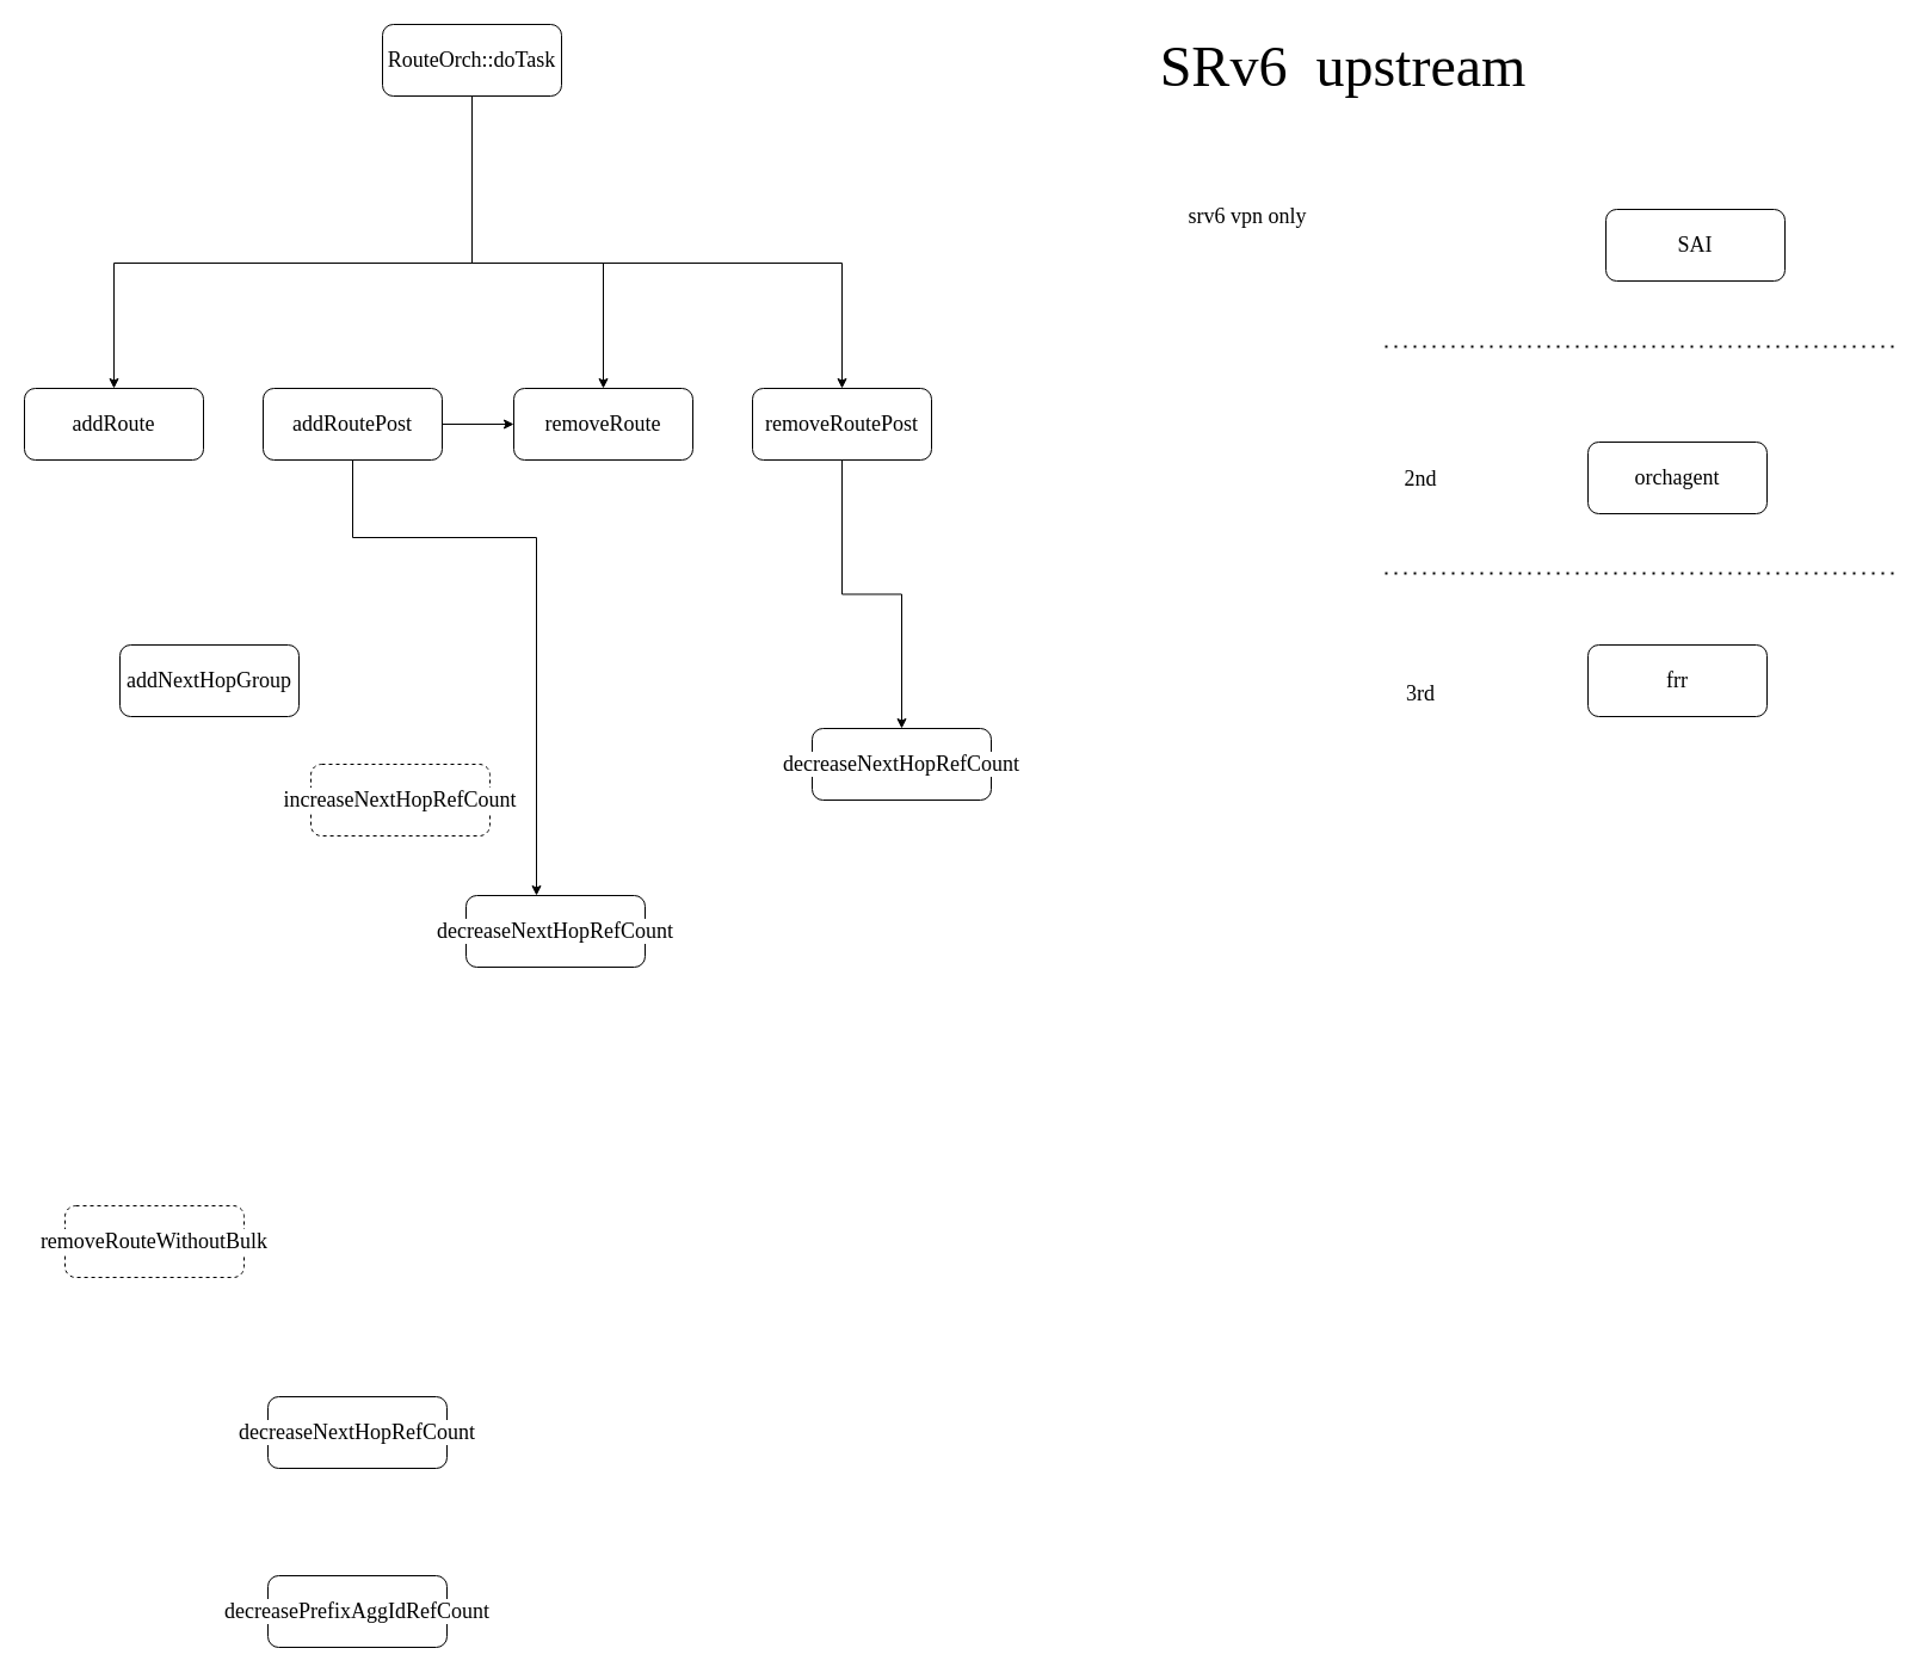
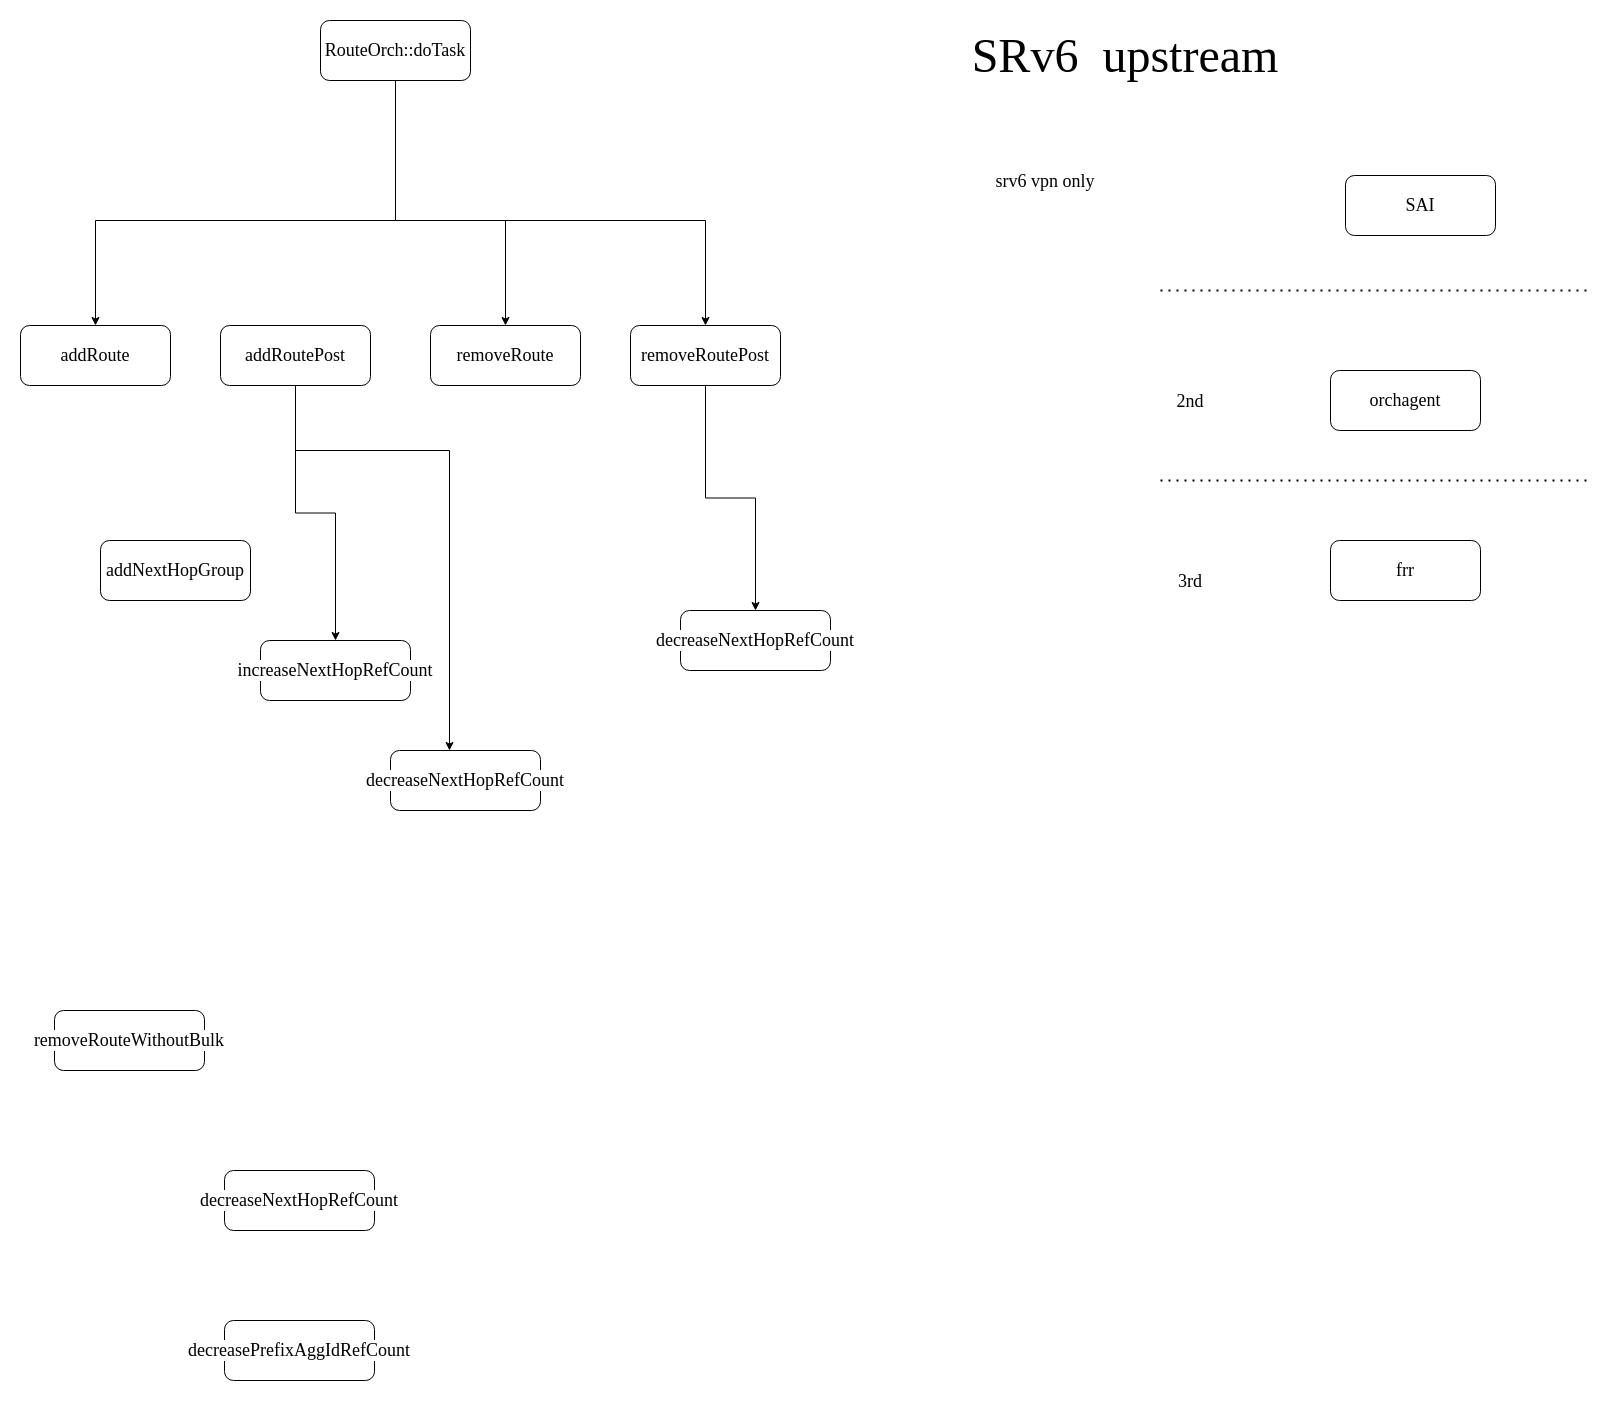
  <mxCell id="0" />
  <mxCell id="1" parent="0" />
  <mxCell id="2" style="edgeStyle=orthogonalEdgeStyle;rounded=0;orthogonalLoop=1;jettySize=auto;html=1;fontFamily=Lucida Console;fontSize=18;" parent="1" source="5" target="6" edge="1"><mxGeometry relative="1" as="geometry"><Array as="points"><mxPoint x="395" y="220" /><mxPoint x="95" y="220" /></Array></mxGeometry></mxCell>
  <mxCell id="3" style="edgeStyle=orthogonalEdgeStyle;rounded=0;orthogonalLoop=1;jettySize=auto;html=1;" edge="1" parent="1" source="5" target="23"><mxGeometry relative="1" as="geometry"><Array as="points"><mxPoint x="395" y="220" /><mxPoint x="505" y="220" /></Array></mxGeometry></mxCell>
  <mxCell id="4" style="edgeStyle=orthogonalEdgeStyle;rounded=0;orthogonalLoop=1;jettySize=auto;html=1;" edge="1" parent="1" source="5" target="25"><mxGeometry relative="1" as="geometry"><Array as="points"><mxPoint x="395" y="220" /><mxPoint x="705" y="220" /></Array></mxGeometry></mxCell>
  <mxCell id="5" value="RouteOrch::doTask" style="rounded=1;whiteSpace=wrap;html=1;fontFamily=Lucida Console;fontSize=18;labelBackgroundColor=default;" parent="1" vertex="1"><mxGeometry x="320" y="20" width="150" height="60" as="geometry" /></mxCell>
  <mxCell id="6" value="addRoute" style="rounded=1;whiteSpace=wrap;html=1;fontFamily=Lucida Console;fontSize=18;labelBackgroundColor=default;" parent="1" vertex="1"><mxGeometry x="20" y="325" width="150" height="60" as="geometry" /></mxCell>
- <mxCell id="7" style="edgeStyle=orthogonalEdgeStyle;rounded=0;orthogonalLoop=1;jettySize=auto;html=1;" edge="1" parent="1" source="9" target="23"><mxGeometry relative="1" as="geometry" /></mxCell>
+ <mxCell id="7" style="edgeStyle=orthogonalEdgeStyle;rounded=0;orthogonalLoop=1;jettySize=auto;html=1;" edge="1" parent="1" source="9" target="26"><mxGeometry relative="1" as="geometry" /></mxCell>
  <mxCell id="8" style="edgeStyle=orthogonalEdgeStyle;rounded=0;orthogonalLoop=1;jettySize=auto;html=1;" edge="1" parent="1" source="9" target="27"><mxGeometry relative="1" as="geometry"><Array as="points"><mxPoint x="295" y="450" /><mxPoint x="449" y="450" /></Array></mxGeometry></mxCell>
  <mxCell id="9" value="addRoutePost" style="rounded=1;whiteSpace=wrap;html=1;fontFamily=Lucida Console;fontSize=18;labelBackgroundColor=default;" parent="1" vertex="1"><mxGeometry x="220" y="325" width="150" height="60" as="geometry" /></mxCell>
  <mxCell id="10" value="addNextHopGroup" style="rounded=1;whiteSpace=wrap;html=1;fontFamily=Lucida Console;fontSize=18;labelBackgroundColor=default;" parent="1" vertex="1"><mxGeometry x="100" y="540" width="150" height="60" as="geometry" /></mxCell>
  <mxCell id="11" value="SAI" style="rounded=1;whiteSpace=wrap;html=1;fontFamily=Lucida Console;fontSize=18;labelBackgroundColor=default;" parent="1" vertex="1"><mxGeometry x="1345" y="175" width="150" height="60" as="geometry" /></mxCell>
  <mxCell id="12" value="SRv6&amp;nbsp; upstream" style="text;html=1;strokeColor=none;fillColor=none;align=center;verticalAlign=middle;whiteSpace=wrap;rounded=0;fontFamily=Lucida Console;fontSize=48;" parent="1" vertex="1"><mxGeometry x="870" y="20" width="510" height="70" as="geometry" /></mxCell>
  <mxCell id="13" value="orchagent" style="rounded=1;whiteSpace=wrap;html=1;fontFamily=Lucida Console;fontSize=18;labelBackgroundColor=default;" parent="1" vertex="1"><mxGeometry x="1330" y="370" width="150" height="60" as="geometry" /></mxCell>
  <mxCell id="14" value="frr" style="rounded=1;whiteSpace=wrap;html=1;fontFamily=Lucida Console;fontSize=18;labelBackgroundColor=default;" parent="1" vertex="1"><mxGeometry x="1330" y="540" width="150" height="60" as="geometry" /></mxCell>
  <mxCell id="15" value="" style="endArrow=none;dashed=1;html=1;dashPattern=1 3;strokeWidth=2;rounded=0;fontFamily=Lucida Console;fontSize=48;" parent="1" edge="1"><mxGeometry width="50" height="50" relative="1" as="geometry"><mxPoint x="1160" y="290" as="sourcePoint" /><mxPoint x="1590" y="290" as="targetPoint" /><Array as="points"><mxPoint x="1390" y="290" /></Array></mxGeometry></mxCell>
  <mxCell id="16" value="&lt;font style=&quot;font-size: 18px;&quot;&gt;srv6 vpn only&lt;/font&gt;" style="text;html=1;strokeColor=none;fillColor=none;align=center;verticalAlign=middle;whiteSpace=wrap;rounded=0;fontFamily=Lucida Console;fontSize=48;" parent="1" vertex="1"><mxGeometry x="940" y="150" width="210" height="40" as="geometry" /></mxCell>
  <mxCell id="17" value="&lt;font style=&quot;font-size: 18px;&quot;&gt;2nd&lt;/font&gt;" style="text;html=1;strokeColor=none;fillColor=none;align=center;verticalAlign=middle;whiteSpace=wrap;rounded=0;fontFamily=Lucida Console;fontSize=48;" parent="1" vertex="1"><mxGeometry x="1160" y="370" width="60" height="40" as="geometry" /></mxCell>
  <mxCell id="18" value="&lt;font style=&quot;font-size: 18px;&quot;&gt;3rd&lt;/font&gt;" style="text;html=1;strokeColor=none;fillColor=none;align=center;verticalAlign=middle;whiteSpace=wrap;rounded=0;fontFamily=Lucida Console;fontSize=48;" parent="1" vertex="1"><mxGeometry x="1160" y="550" width="60" height="40" as="geometry" /></mxCell>
  <mxCell id="19" value="" style="endArrow=none;dashed=1;html=1;dashPattern=1 3;strokeWidth=2;rounded=0;fontFamily=Lucida Console;fontSize=48;" parent="1" edge="1"><mxGeometry width="50" height="50" relative="1" as="geometry"><mxPoint x="1160" y="480" as="sourcePoint" /><mxPoint x="1590" y="480" as="targetPoint" /><Array as="points"><mxPoint x="1390" y="480" /></Array></mxGeometry></mxCell>
  <mxCell id="20" value="decreasePrefixAggIdRefCount" style="rounded=1;whiteSpace=wrap;html=1;fontFamily=Lucida Console;fontSize=18;labelBackgroundColor=default;" parent="1" vertex="1"><mxGeometry x="224" y="1320" width="150" height="60" as="geometry" /></mxCell>
  <mxCell id="21" value="decreaseNextHopRefCount" style="rounded=1;whiteSpace=wrap;html=1;fontFamily=Lucida Console;fontSize=18;labelBackgroundColor=default;" parent="1" vertex="1"><mxGeometry x="224" y="1170" width="150" height="60" as="geometry" /></mxCell>
- <mxCell id="22" value="removeRouteWithoutBulk" style="rounded=1;whiteSpace=wrap;html=1;fontFamily=Lucida Console;fontSize=18;labelBackgroundColor=default;dashed=1;" parent="1" vertex="1"><mxGeometry x="54" y="1010" width="150" height="60" as="geometry" /></mxCell>
+ <mxCell id="22" value="removeRouteWithoutBulk" style="rounded=1;whiteSpace=wrap;html=1;fontFamily=Lucida Console;fontSize=18;labelBackgroundColor=default;" parent="1" vertex="1"><mxGeometry x="54" y="1010" width="150" height="60" as="geometry" /></mxCell>
  <mxCell id="23" value="removeRoute" style="rounded=1;whiteSpace=wrap;html=1;fontFamily=Lucida Console;fontSize=18;labelBackgroundColor=default;" vertex="1" parent="1"><mxGeometry x="430" y="325" width="150" height="60" as="geometry" /></mxCell>
  <mxCell id="24" style="edgeStyle=orthogonalEdgeStyle;rounded=0;orthogonalLoop=1;jettySize=auto;html=1;" edge="1" parent="1" source="25" target="28"><mxGeometry relative="1" as="geometry" /></mxCell>
  <mxCell id="25" value="removeRoutePost" style="rounded=1;whiteSpace=wrap;html=1;fontFamily=Lucida Console;fontSize=18;labelBackgroundColor=default;" vertex="1" parent="1"><mxGeometry x="630" y="325" width="150" height="60" as="geometry" /></mxCell>
- <mxCell id="26" value="increaseNextHopRefCount" style="rounded=1;whiteSpace=wrap;html=1;fontFamily=Lucida Console;fontSize=18;labelBackgroundColor=default;dashed=1;" vertex="1" parent="1"><mxGeometry x="260" y="640" width="150" height="60" as="geometry" /></mxCell>
+ <mxCell id="26" value="increaseNextHopRefCount" style="rounded=1;whiteSpace=wrap;html=1;fontFamily=Lucida Console;fontSize=18;labelBackgroundColor=default;" vertex="1" parent="1"><mxGeometry x="260" y="640" width="150" height="60" as="geometry" /></mxCell>
  <mxCell id="27" value="decreaseNextHopRefCount" style="rounded=1;whiteSpace=wrap;html=1;fontFamily=Lucida Console;fontSize=18;labelBackgroundColor=default;" vertex="1" parent="1"><mxGeometry x="390" y="750" width="150" height="60" as="geometry" /></mxCell>
  <mxCell id="28" value="decreaseNextHopRefCount" style="rounded=1;whiteSpace=wrap;html=1;fontFamily=Lucida Console;fontSize=18;labelBackgroundColor=default;" vertex="1" parent="1"><mxGeometry x="680" y="610" width="150" height="60" as="geometry" /></mxCell>
